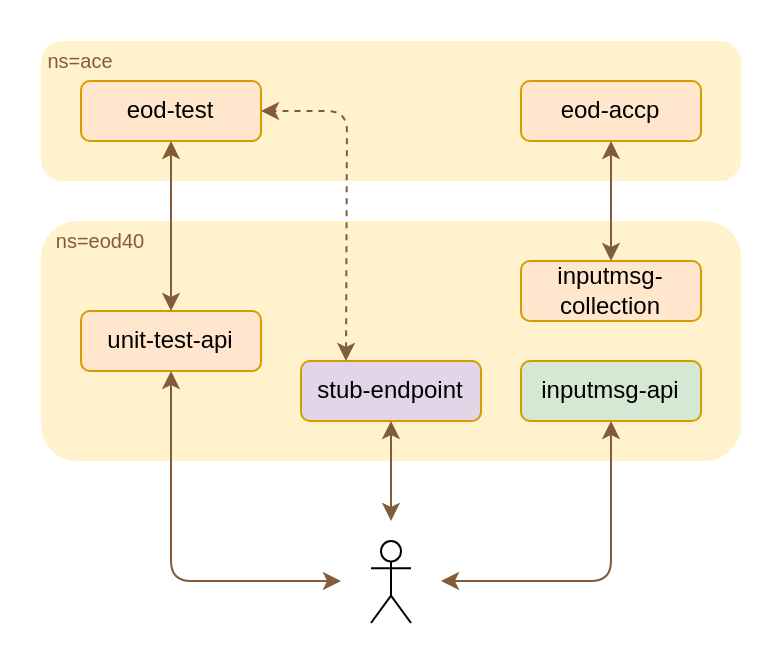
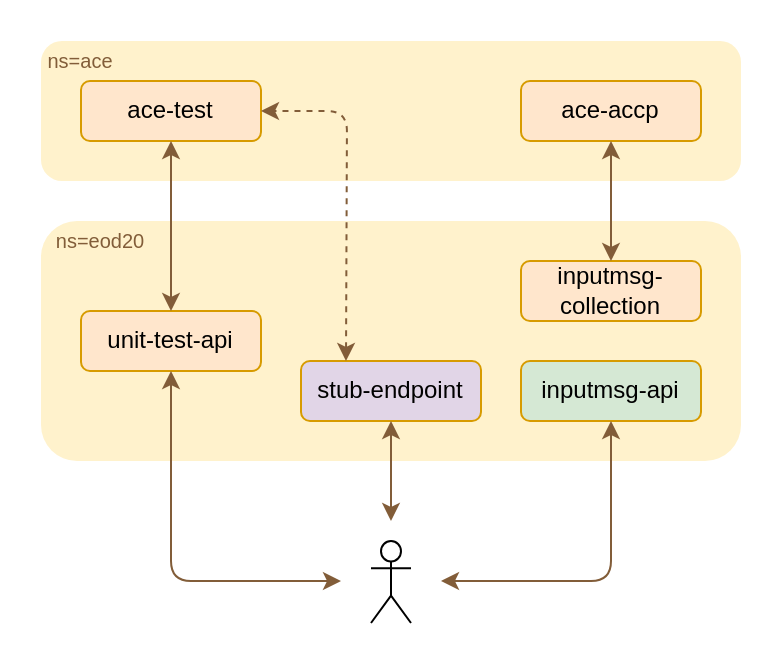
  <mxCell id="0" />
  <mxCell id="1" parent="0" />
  <mxCell id="2" value="" style="rounded=1;whiteSpace=wrap;html=1;dashed=1;fillColor=#fff2cc;fontSize=10;strokeColor=none;" vertex="1" parent="1"><mxGeometry x="20" y="110" width="350" height="120" as="geometry" /></mxCell>
  <mxCell id="3" value="" style="rounded=1;whiteSpace=wrap;html=1;dashed=1;fillColor=#fff2cc;strokeColor=none;" vertex="1" parent="1"><mxGeometry x="20" y="20" width="350" height="70" as="geometry" /></mxCell>
- <mxCell id="4" value="eod-test" style="rounded=1;whiteSpace=wrap;html=1;fillColor=#ffe6cc;strokeColor=#d79b00;" vertex="1" parent="1"><mxGeometry x="40" y="40" width="90" height="30" as="geometry" /></mxCell>
+ <mxCell id="4" value="ace-test" style="rounded=1;whiteSpace=wrap;html=1;fillColor=#ffe6cc;strokeColor=#d79b00;" vertex="1" parent="1"><mxGeometry x="40" y="40" width="90" height="30" as="geometry" /></mxCell>
  <mxCell id="5" value="inputmsg-api" style="rounded=1;whiteSpace=wrap;html=1;fillColor=#d5e8d4;strokeColor=#d79b00;" vertex="1" parent="1"><mxGeometry x="260" y="180" width="90" height="30" as="geometry" /></mxCell>
  <mxCell id="6" value="inputmsg-collection" style="rounded=1;whiteSpace=wrap;html=1;fillColor=#ffe6cc;strokeColor=#d79b00;" vertex="1" parent="1"><mxGeometry x="260" y="130" width="90" height="30" as="geometry" /></mxCell>
- <mxCell id="7" value="eod-accp" style="rounded=1;whiteSpace=wrap;html=1;fillColor=#ffe6cc;strokeColor=#d79b00;" vertex="1" parent="1"><mxGeometry x="260" y="40" width="90" height="30" as="geometry" /></mxCell>
+ <mxCell id="7" value="ace-accp" style="rounded=1;whiteSpace=wrap;html=1;fillColor=#ffe6cc;strokeColor=#d79b00;" vertex="1" parent="1"><mxGeometry x="260" y="40" width="90" height="30" as="geometry" /></mxCell>
  <mxCell id="8" value="" style="endArrow=classic;startArrow=classic;html=1;fontSize=10;exitX=0.5;exitY=0;exitDx=0;exitDy=0;strokeColor=#825D39;" edge="1" parent="1" source="6" target="7"><mxGeometry width="50" height="50" relative="1" as="geometry"><mxPoint x="300" y="130" as="sourcePoint" /><mxPoint x="350" y="80" as="targetPoint" /></mxGeometry></mxCell>
  <mxCell id="9" value="unit-test-api" style="rounded=1;whiteSpace=wrap;html=1;fillColor=#ffe6cc;strokeColor=#d79b00;" vertex="1" parent="1"><mxGeometry x="40" y="155" width="90" height="30" as="geometry" /></mxCell>
  <mxCell id="10" value="" style="endArrow=classic;startArrow=classic;html=1;fontSize=10;entryX=0.5;entryY=1;entryDx=0;entryDy=0;exitX=0.5;exitY=0;exitDx=0;exitDy=0;strokeColor=#825D39;" edge="1" parent="1" source="9" target="4"><mxGeometry width="50" height="50" relative="1" as="geometry"><mxPoint x="230" y="140" as="sourcePoint" /><mxPoint x="280" y="90" as="targetPoint" /></mxGeometry></mxCell>
  <mxCell id="11" value="stub-endpoint" style="rounded=1;whiteSpace=wrap;html=1;fillColor=#e1d5e7;strokeColor=#d79b00;" vertex="1" parent="1"><mxGeometry x="150" y="180" width="90" height="30" as="geometry" /></mxCell>
  <mxCell id="12" value="" style="shape=umlActor;verticalLabelPosition=bottom;verticalAlign=top;html=1;outlineConnect=0;fillColor=none;fontSize=10;" vertex="1" parent="1"><mxGeometry x="185" y="270" width="20" height="41" as="geometry" /></mxCell>
  <mxCell id="13" value="" style="endArrow=classic;startArrow=classic;html=1;fontSize=10;" edge="1" parent="1" target="2"><mxGeometry width="50" height="50" relative="1" as="geometry"><mxPoint x="230" y="230" as="sourcePoint" /><mxPoint x="280" y="180" as="targetPoint" /></mxGeometry></mxCell>
  <mxCell id="14" value="" style="endArrow=classic;startArrow=classic;html=1;fontSize=10;entryX=0.5;entryY=1;entryDx=0;entryDy=0;strokeColor=#825D39;" edge="1" parent="1" target="5"><mxGeometry width="50" height="50" relative="1" as="geometry"><mxPoint x="220" y="290" as="sourcePoint" /><mxPoint x="280" y="180" as="targetPoint" /><Array as="points"><mxPoint x="305" y="290" /></Array></mxGeometry></mxCell>
  <mxCell id="15" value="" style="endArrow=classic;startArrow=classic;html=1;fontSize=10;entryX=0.5;entryY=1;entryDx=0;entryDy=0;strokeColor=#825D39;" edge="1" parent="1" target="11"><mxGeometry width="50" height="50" relative="1" as="geometry"><mxPoint x="195" y="260" as="sourcePoint" /><mxPoint x="280" y="180" as="targetPoint" /></mxGeometry></mxCell>
  <mxCell id="16" value="" style="endArrow=classic;startArrow=classic;html=1;fontSize=10;entryX=0.5;entryY=1;entryDx=0;entryDy=0;strokeColor=#825D39;" edge="1" parent="1" target="9"><mxGeometry width="50" height="50" relative="1" as="geometry"><mxPoint x="170" y="290" as="sourcePoint" /><mxPoint x="280" y="180" as="targetPoint" /><Array as="points"><mxPoint x="85" y="290" /></Array></mxGeometry></mxCell>
  <mxCell id="17" value="" style="endArrow=classic;startArrow=classic;html=1;fontSize=10;entryX=1;entryY=0.5;entryDx=0;entryDy=0;exitX=0.25;exitY=0;exitDx=0;exitDy=0;dashed=1;strokeColor=#825D39;" edge="1" parent="1" source="11" target="4"><mxGeometry width="50" height="50" relative="1" as="geometry"><mxPoint x="230" y="230" as="sourcePoint" /><mxPoint x="280" y="180" as="targetPoint" /><Array as="points"><mxPoint x="173" y="55" /></Array></mxGeometry></mxCell>
  <mxCell id="18" value="&lt;font color=&quot;#825d39&quot;&gt;ns=ace&lt;/font&gt;" style="text;html=1;strokeColor=none;fillColor=none;align=center;verticalAlign=middle;whiteSpace=wrap;rounded=0;fontSize=10;" vertex="1" parent="1"><mxGeometry x="20" y="20" width="40" height="20" as="geometry" /></mxCell>
- <mxCell id="19" value="&lt;font color=&quot;#825d39&quot;&gt;ns=eod40&lt;/font&gt;" style="text;html=1;strokeColor=none;fillColor=none;align=center;verticalAlign=middle;whiteSpace=wrap;rounded=0;fontSize=10;" vertex="1" parent="1"><mxGeometry x="30" y="110" width="40" height="20" as="geometry" /></mxCell>
+ <mxCell id="19" value="&lt;font color=&quot;#825d39&quot;&gt;ns=eod20&lt;/font&gt;" style="text;html=1;strokeColor=none;fillColor=none;align=center;verticalAlign=middle;whiteSpace=wrap;rounded=0;fontSize=10;" vertex="1" parent="1"><mxGeometry x="30" y="110" width="40" height="20" as="geometry" /></mxCell>
